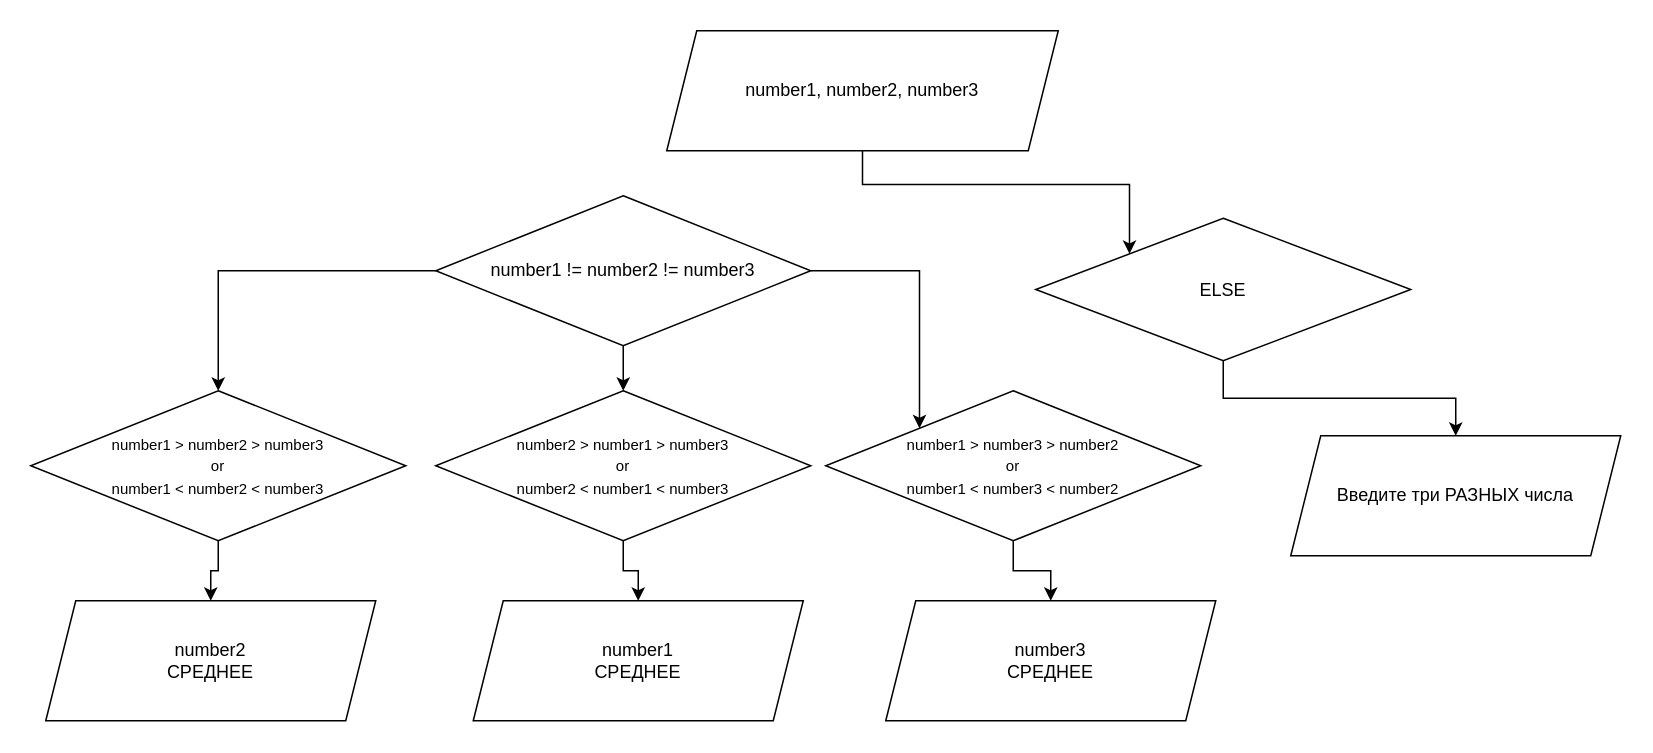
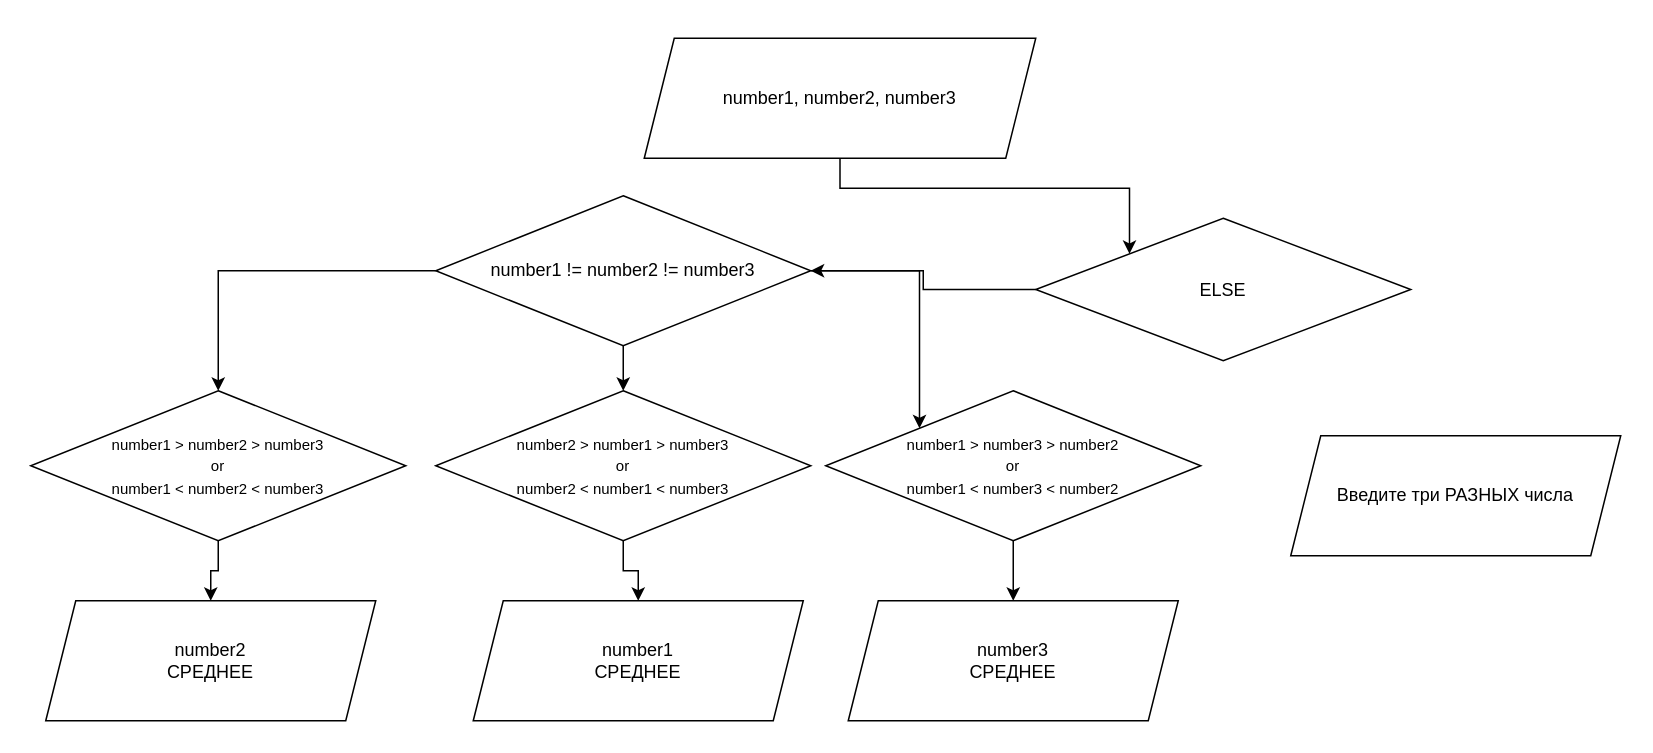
  <mxCell id="0" />
  <mxCell id="1" parent="0" />
  <mxCell id="2" style="edgeStyle=orthogonalEdgeStyle;rounded=0;orthogonalLoop=1;jettySize=auto;html=1;entryX=0;entryY=0;entryDx=0;entryDy=0;" edge="1" parent="1" source="3" target="9"><mxGeometry relative="1" as="geometry" /></mxCell>
- <mxCell id="3" value="number1, number2, number3" style="shape=parallelogram;perimeter=parallelogramPerimeter;whiteSpace=wrap;html=1;fixedSize=1;" vertex="1" parent="1"><mxGeometry x="444" y="20" width="261" height="80" as="geometry" /></mxCell>
+ <mxCell id="3" value="number1, number2, number3" style="shape=parallelogram;perimeter=parallelogramPerimeter;whiteSpace=wrap;html=1;fixedSize=1;" vertex="1" parent="1"><mxGeometry x="429" y="25" width="261" height="80" as="geometry" /></mxCell>
  <mxCell id="4" style="edgeStyle=orthogonalEdgeStyle;rounded=0;orthogonalLoop=1;jettySize=auto;html=1;" edge="1" parent="1" source="7" target="11"><mxGeometry relative="1" as="geometry" /></mxCell>
  <mxCell id="5" value="" style="edgeStyle=orthogonalEdgeStyle;rounded=0;orthogonalLoop=1;jettySize=auto;html=1;" edge="1" parent="1" source="7" target="13"><mxGeometry relative="1" as="geometry" /></mxCell>
  <mxCell id="6" style="edgeStyle=orthogonalEdgeStyle;rounded=0;orthogonalLoop=1;jettySize=auto;html=1;entryX=0;entryY=0;entryDx=0;entryDy=0;" edge="1" parent="1" source="7" target="15"><mxGeometry relative="1" as="geometry" /></mxCell>
  <mxCell id="7" value="number1 != number2 != number3" style="rhombus;whiteSpace=wrap;html=1;" vertex="1" parent="1"><mxGeometry x="290" y="130" width="250" height="100" as="geometry" /></mxCell>
- <mxCell id="8" style="edgeStyle=orthogonalEdgeStyle;rounded=0;orthogonalLoop=1;jettySize=auto;html=1;entryX=0.5;entryY=0;entryDx=0;entryDy=0;" edge="1" parent="1" source="9" target="19"><mxGeometry relative="1" as="geometry" /></mxCell>
+ <mxCell id="8" style="edgeStyle=orthogonalEdgeStyle;rounded=0;orthogonalLoop=1;jettySize=auto;html=1;" edge="1" parent="1" source="9" target="7"><mxGeometry relative="1" as="geometry" /></mxCell>
  <mxCell id="9" value="ELSE" style="rhombus;whiteSpace=wrap;html=1;" vertex="1" parent="1"><mxGeometry x="690" y="145" width="250" height="95" as="geometry" /></mxCell>
  <mxCell id="10" value="" style="edgeStyle=orthogonalEdgeStyle;rounded=0;orthogonalLoop=1;jettySize=auto;html=1;" edge="1" parent="1" source="11" target="16"><mxGeometry relative="1" as="geometry" /></mxCell>
  <mxCell id="11" value="&lt;font style=&quot;font-size: 10px&quot;&gt;number1 &amp;gt; number2 &amp;gt; number3&lt;br&gt;or&lt;br&gt;number1 &amp;lt; number2 &amp;lt; number3&lt;/font&gt;" style="rhombus;whiteSpace=wrap;html=1;" vertex="1" parent="1"><mxGeometry x="20" y="260" width="250" height="100" as="geometry" /></mxCell>
  <mxCell id="12" value="" style="edgeStyle=orthogonalEdgeStyle;rounded=0;orthogonalLoop=1;jettySize=auto;html=1;" edge="1" parent="1" source="13" target="17"><mxGeometry relative="1" as="geometry" /></mxCell>
  <mxCell id="13" value="&lt;font style=&quot;font-size: 10px&quot;&gt;number2 &amp;gt; number1 &amp;gt; number3&lt;br&gt;or&lt;br&gt;number2 &amp;lt; number1 &amp;lt; number3&lt;/font&gt;" style="rhombus;whiteSpace=wrap;html=1;" vertex="1" parent="1"><mxGeometry x="290" y="260" width="250" height="100" as="geometry" /></mxCell>
  <mxCell id="14" value="" style="edgeStyle=orthogonalEdgeStyle;rounded=0;orthogonalLoop=1;jettySize=auto;html=1;" edge="1" parent="1" source="15" target="18"><mxGeometry relative="1" as="geometry" /></mxCell>
  <mxCell id="15" value="&lt;font style=&quot;font-size: 10px&quot;&gt;number1 &amp;gt; number3 &amp;gt; number2&lt;br&gt;or&lt;br&gt;number1 &amp;lt; number3 &amp;lt; number2&lt;/font&gt;" style="rhombus;whiteSpace=wrap;html=1;" vertex="1" parent="1"><mxGeometry x="550" y="260" width="250" height="100" as="geometry" /></mxCell>
  <mxCell id="16" value="number2&lt;br&gt;СРЕДНЕЕ" style="shape=parallelogram;perimeter=parallelogramPerimeter;whiteSpace=wrap;html=1;fixedSize=1;" vertex="1" parent="1"><mxGeometry x="30" y="400" width="220" height="80" as="geometry" /></mxCell>
  <mxCell id="17" value="&lt;span&gt;number1&lt;/span&gt;&lt;br&gt;&lt;span&gt;СРЕДНЕЕ&lt;/span&gt;" style="shape=parallelogram;perimeter=parallelogramPerimeter;whiteSpace=wrap;html=1;fixedSize=1;" vertex="1" parent="1"><mxGeometry x="315" y="400" width="220" height="80" as="geometry" /></mxCell>
- <mxCell id="18" value="&lt;span&gt;number3&lt;/span&gt;&lt;br&gt;&lt;span&gt;СРЕДНЕЕ&lt;/span&gt;" style="shape=parallelogram;perimeter=parallelogramPerimeter;whiteSpace=wrap;html=1;fixedSize=1;" vertex="1" parent="1"><mxGeometry x="590" y="400" width="220" height="80" as="geometry" /></mxCell>
+ <mxCell id="18" value="&lt;span&gt;number3&lt;/span&gt;&lt;br&gt;&lt;span&gt;СРЕДНЕЕ&lt;/span&gt;" style="shape=parallelogram;perimeter=parallelogramPerimeter;whiteSpace=wrap;html=1;fixedSize=1;" vertex="1" parent="1"><mxGeometry x="565" y="400" width="220" height="80" as="geometry" /></mxCell>
  <mxCell id="19" value="Введите три РАЗНЫХ числа" style="shape=parallelogram;perimeter=parallelogramPerimeter;whiteSpace=wrap;html=1;fixedSize=1;" vertex="1" parent="1"><mxGeometry x="860" y="290" width="220" height="80" as="geometry" /></mxCell>
